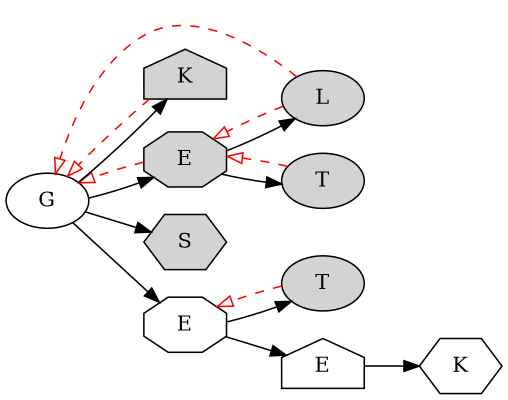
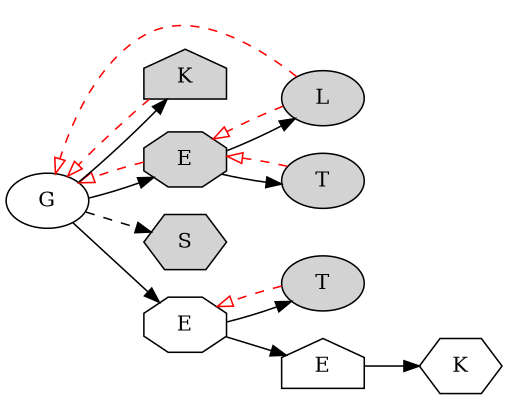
  digraph {
    rankdir=LR
    node [shape=ellipse style=filled]
    edge [arrowhead=normal color=black style=solid]
    n1 [label=T]
    n2 [label=T]
    n3 [label=L]
    n4 [label=S shape=hexagon]
    n5 [label=K shape=house]
    n6 [label=E shape=octagon]
    n7 [label=E shape=octagon style=""]
    n8 [label=G style=""]
    n9 [label=E shape=house style=""]
    n10 [label=K shape=hexagon style=""]
    subgraph sub_1 {
      n1
      n2
      n3
      n4
      n5
      n6
    }
    n1 -> n7 [arrowhead=empty color=red constraint=false splines=curved style=dashed]
    n2 -> n6 [arrowhead=empty color=red constraint=false splines=curved style=dashed]
    n3 -> n6 [arrowhead=empty color=red constraint=false splines=curved style=dashed]
    n3 -> n8 [arrowhead=empty color=red constraint=false splines=curved style=dashed]
    n5 -> n8 [arrowhead=empty color=red constraint=false splines=curved style=dashed]
    n6 -> n2
    n6 -> n3
    n6 -> n8 [arrowhead=empty color=red constraint=false splines=curved style=dashed]
    n7 -> n1
    n7 -> n9
-   n8 -> n4
+   n8 -> n4 [style=dashed]
    n8 -> n5
    n8 -> n6
    n8 -> n7
    n9 -> n10
  }
